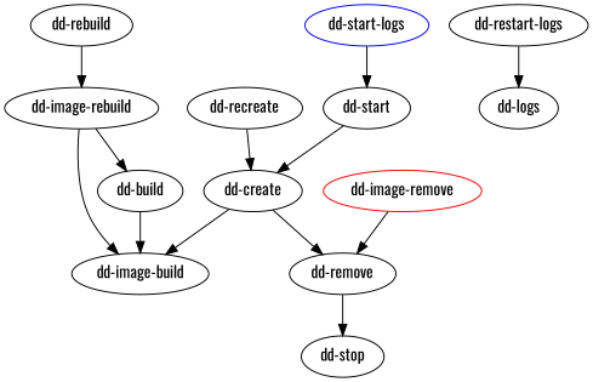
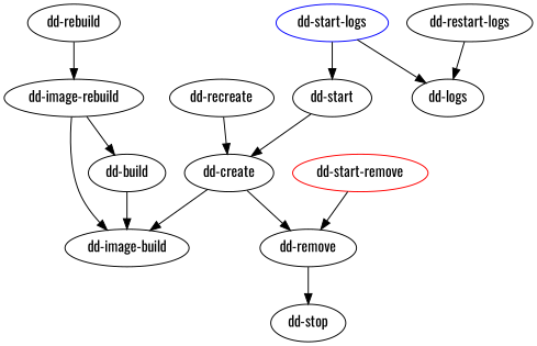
  digraph {
    fontname=Oswald
    node [fontname=Oswald]
    edge [fontname=Oswald]
    "dd-start"
    "dd-create"
    "dd-image-build"
    "dd-remove"
    "dd-rebuild"
    "dd-image-rebuild"
    "dd-build"
-   "dd-image-remove" [color=red]
+   "dd-image-remove" [color=red label="dd-start-remove"]
    "dd-stop"
    "dd-recreate"
    "dd-start-logs" [color=blue]
    "dd-logs"
    "dd-restart-logs"
    "dd-start" -> "dd-create"
    "dd-create" -> "dd-image-build"
    "dd-create" -> "dd-remove"
    "dd-remove" -> "dd-stop"
    "dd-rebuild" -> "dd-image-rebuild"
    "dd-image-rebuild" -> "dd-image-build"
    "dd-image-rebuild" -> "dd-build"
    "dd-build" -> "dd-image-build"
    "dd-image-remove" -> "dd-remove"
    "dd-recreate" -> "dd-create"
    "dd-start-logs" -> "dd-start"
+   "dd-start-logs" -> "dd-logs"
    "dd-restart-logs" -> "dd-logs"
  }
